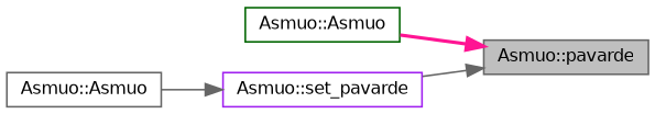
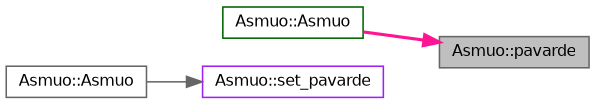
  digraph {
    rankdir=RL
    node [color=gray40 fillcolor=white fontname=Helvetica fontsize=10 shape=record style=filled]
    edge [color=gray40 dir=back fontname=Helvetica fontsize=10 labelfontname=Helvetica labelfontsize=10 style=solid]
    n1 [fillcolor=grey75 fontcolor=black height=0.2 label="Asmuo::pavarde" width=0.4]
    n2 [color=darkgreen height=0.2 label="Asmuo::Asmuo" width=0.4]
    n3 [color=purple height=0.2 label="Asmuo::set_pavarde" width=0.4]
    n4 [height=0.2 label="Asmuo::Asmuo" width=0.4]
    n1 -> n2 [color=deeppink style=bold]
-   n1 -> n3
    n3 -> n4
  }
